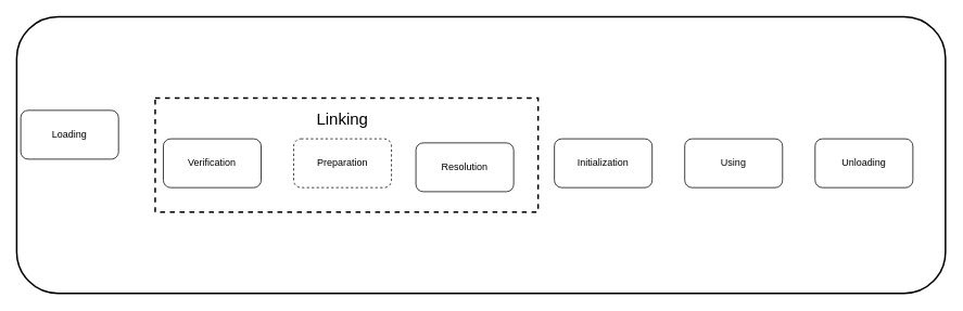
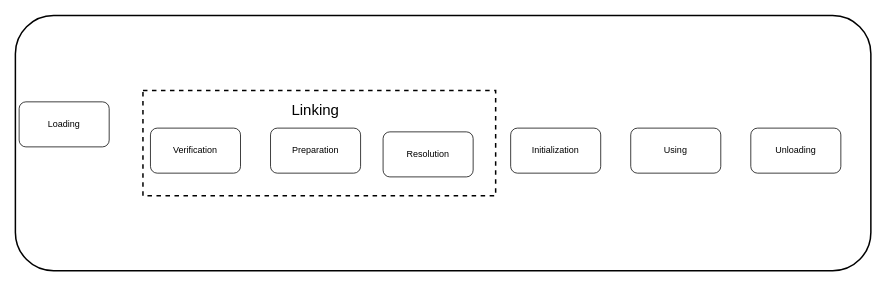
  <mxCell id="0" />
  <mxCell id="1" parent="0" />
  <mxCell id="2" value="Loading" style="rounded=1;whiteSpace=wrap;html=1;" vertex="1" parent="1"><mxGeometry x="25" y="135" width="120" height="60" as="geometry" /></mxCell>
  <mxCell id="3" value="Verification" style="rounded=1;whiteSpace=wrap;html=1;" vertex="1" parent="1"><mxGeometry x="200" y="170" width="120" height="60" as="geometry" /></mxCell>
- <mxCell id="4" value="Preparation" style="rounded=1;whiteSpace=wrap;html=1;dashed=1;" vertex="1" parent="1"><mxGeometry x="360" y="170" width="120" height="60" as="geometry" /></mxCell>
+ <mxCell id="4" value="Preparation" style="rounded=1;whiteSpace=wrap;html=1;" vertex="1" parent="1"><mxGeometry x="360" y="170" width="120" height="60" as="geometry" /></mxCell>
  <mxCell id="5" value="Resolution" style="rounded=1;whiteSpace=wrap;html=1;" vertex="1" parent="1"><mxGeometry x="510" y="175" width="120" height="60" as="geometry" /></mxCell>
  <mxCell id="6" value="Initialization" style="rounded=1;whiteSpace=wrap;html=1;" vertex="1" parent="1"><mxGeometry x="680" y="170" width="120" height="60" as="geometry" /></mxCell>
  <mxCell id="7" value="Using" style="rounded=1;whiteSpace=wrap;html=1;" vertex="1" parent="1"><mxGeometry x="840" y="170" width="120" height="60" as="geometry" /></mxCell>
  <mxCell id="8" value="Unloading" style="rounded=1;whiteSpace=wrap;html=1;" vertex="1" parent="1"><mxGeometry x="1000" y="170" width="120" height="60" as="geometry" /></mxCell>
  <mxCell id="9" value="" style="rounded=0;whiteSpace=wrap;html=1;dashed=1;strokeWidth=2;fillColor=none;" vertex="1" parent="1"><mxGeometry x="190" y="120" width="470" height="140" as="geometry" /></mxCell>
  <mxCell id="10" value="&lt;font style=&quot;font-size: 20px&quot;&gt;Linking&lt;/font&gt;" style="text;html=1;strokeColor=none;fillColor=none;align=center;verticalAlign=middle;whiteSpace=wrap;rounded=0;dashed=1;" vertex="1" parent="1"><mxGeometry x="355" y="120" width="130" height="50" as="geometry" /></mxCell>
  <mxCell id="11" value="" style="rounded=1;whiteSpace=wrap;html=1;strokeWidth=2;fillColor=none;" vertex="1" parent="1"><mxGeometry x="20" y="20" width="1140" height="340" as="geometry" /></mxCell>
